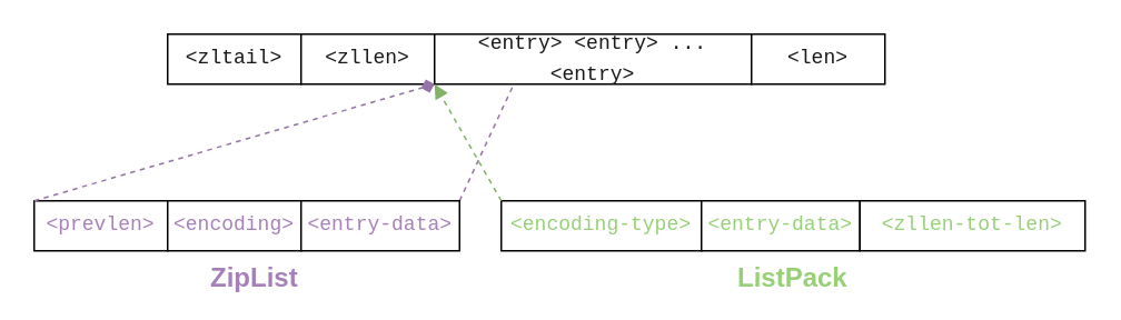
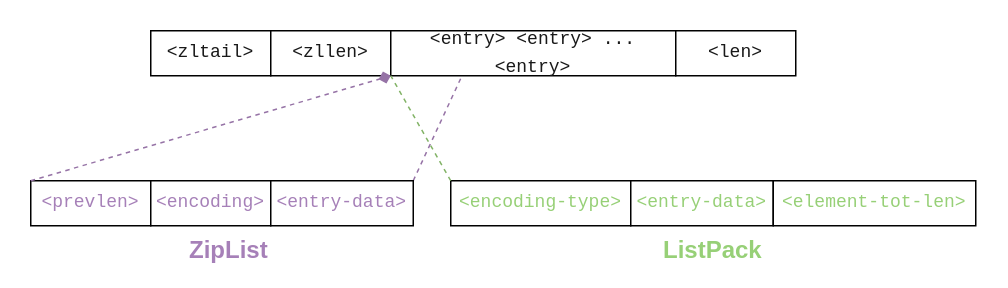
  <mxCell id="0" />
  <mxCell id="1" parent="0" />
  <mxCell id="2" value="" style="group" vertex="1" connectable="0" parent="1"><mxGeometry x="20" y="20" width="510" height="30" as="geometry" /></mxCell>
  <mxCell id="3" value="&lt;div style=&quot;font-family: Consolas, &amp;quot;Courier New&amp;quot;, monospace; line-height: 19px;&quot;&gt;&amp;lt;zltail&amp;gt;&lt;br&gt;&lt;/div&gt;" style="rounded=0;whiteSpace=wrap;html=1;fontColor=#191919;" vertex="1" parent="2"><mxGeometry x="80" width="80" height="30" as="geometry" /></mxCell>
  <mxCell id="4" value="&lt;div style=&quot;font-family: Consolas, &amp;quot;Courier New&amp;quot;, monospace; line-height: 19px;&quot;&gt;&amp;lt;zllen&amp;gt;&lt;br&gt;&lt;/div&gt;" style="rounded=0;whiteSpace=wrap;html=1;fontColor=#191919;" vertex="1" parent="2"><mxGeometry x="160" width="80" height="30" as="geometry" /></mxCell>
  <mxCell id="5" value="&lt;div style=&quot;font-family: Consolas, &amp;quot;Courier New&amp;quot;, monospace; line-height: 19px;&quot;&gt;&amp;lt;entry&amp;gt; &amp;lt;entry&amp;gt; ... &amp;lt;entry&amp;gt;&lt;br&gt;&lt;/div&gt;" style="rounded=0;whiteSpace=wrap;html=1;fontColor=#191919;" vertex="1" parent="2"><mxGeometry x="240" width="190" height="30" as="geometry" /></mxCell>
  <mxCell id="6" value="&lt;div style=&quot;font-family: Consolas, &amp;quot;Courier New&amp;quot;, monospace; line-height: 19px;&quot;&gt;&amp;lt;len&amp;gt;&lt;br&gt;&lt;/div&gt;" style="rounded=0;whiteSpace=wrap;html=1;fontColor=#191919;" vertex="1" parent="2"><mxGeometry x="430" width="80" height="30" as="geometry" /></mxCell>
  <mxCell id="7" value="" style="endArrow=none;html=1;rounded=0;entryX=0.25;entryY=1;entryDx=0;entryDy=0;exitX=1;exitY=0;exitDx=0;exitDy=0;dashed=1;fillColor=#e1d5e7;strokeColor=#9673a6;" edge="1" parent="1" source="12" target="5"><mxGeometry width="50" height="50" relative="1" as="geometry"><mxPoint x="350" y="110" as="sourcePoint" /><mxPoint x="270" y="60" as="targetPoint" /></mxGeometry></mxCell>
  <mxCell id="8" value="" style="group" vertex="1" connectable="0" parent="1"><mxGeometry x="20" y="120" width="255" height="50" as="geometry" /></mxCell>
  <mxCell id="9" value="" style="group" vertex="1" connectable="0" parent="8"><mxGeometry width="255" height="30" as="geometry" /></mxCell>
  <mxCell id="10" value="&lt;div style=&quot;font-family: Consolas, &amp;quot;Courier New&amp;quot;, monospace; line-height: 19px;&quot;&gt;&lt;font color=&quot;#a680b8&quot; style=&quot;background-color: rgb(255, 255, 255); font-size: 12px;&quot;&gt;&amp;lt;prevlen&amp;gt;&lt;/font&gt;&lt;/div&gt;" style="rounded=0;whiteSpace=wrap;html=1;fontColor=#191919;" vertex="1" parent="9"><mxGeometry width="80" height="30" as="geometry" /></mxCell>
  <mxCell id="11" value="&lt;div style=&quot;font-family: Consolas, &amp;quot;Courier New&amp;quot;, monospace; line-height: 19px;&quot;&gt;&lt;font color=&quot;#a680b8&quot; style=&quot;background-color: rgb(255, 255, 255); font-size: 12px;&quot;&gt;&amp;lt;encoding&amp;gt;&lt;/font&gt;&lt;/div&gt;" style="rounded=0;whiteSpace=wrap;html=1;fontColor=#191919;" vertex="1" parent="9"><mxGeometry x="80" width="80" height="30" as="geometry" /></mxCell>
  <mxCell id="12" value="&lt;div style=&quot;font-family: Consolas, &amp;quot;Courier New&amp;quot;, monospace; line-height: 19px;&quot;&gt;&lt;font color=&quot;#a680b8&quot; style=&quot;background-color: rgb(255, 255, 255); font-size: 12px;&quot;&gt;&amp;lt;entry-data&amp;gt;&lt;/font&gt;&lt;/div&gt;" style="rounded=0;whiteSpace=wrap;html=1;fontColor=#191919;" vertex="1" parent="9"><mxGeometry x="160" width="95" height="30" as="geometry" /></mxCell>
  <mxCell id="13" value="&lt;font color=&quot;#a680b8&quot; style=&quot;font-size: 16px;&quot;&gt;&lt;b style=&quot;&quot;&gt;ZipList&lt;/b&gt;&lt;/font&gt;" style="text;whiteSpace=wrap;html=1;" vertex="1" parent="8"><mxGeometry x="103.75" y="30" width="47.5" height="20" as="geometry" /></mxCell>
  <mxCell id="14" value="" style="endArrow=diamond;html=1;rounded=0;exitX=0;exitY=0;exitDx=0;exitDy=0;entryX=0;entryY=1;entryDx=0;entryDy=0;dashed=1;fillColor=#e1d5e7;strokeColor=#9673a6;" edge="1" parent="8" source="10" target="5"><mxGeometry width="50" height="50" relative="1" as="geometry"><mxPoint x="260" y="90" as="sourcePoint" /><mxPoint x="310" y="40" as="targetPoint" /></mxGeometry></mxCell>
  <mxCell id="15" value="" style="group" vertex="1" connectable="0" parent="1"><mxGeometry x="300" y="120" width="350" height="50" as="geometry" /></mxCell>
  <mxCell id="16" value="" style="group" vertex="1" connectable="0" parent="15"><mxGeometry width="350" height="30" as="geometry" /></mxCell>
  <mxCell id="17" value="&lt;div style=&quot;font-family: Consolas, &amp;quot;Courier New&amp;quot;, monospace; line-height: 19px;&quot;&gt;&lt;font color=&quot;#97d077&quot; style=&quot;background-color: rgb(255, 255, 255); font-size: 12px;&quot;&gt;&amp;lt;encoding-type&amp;gt;&lt;/font&gt;&lt;/div&gt;" style="rounded=0;whiteSpace=wrap;html=1;fontColor=#191919;" vertex="1" parent="16"><mxGeometry width="120" height="30" as="geometry" /></mxCell>
  <mxCell id="18" value="&lt;div style=&quot;font-family: Consolas, &amp;quot;Courier New&amp;quot;, monospace; line-height: 19px;&quot;&gt;&lt;font color=&quot;#97d077&quot; style=&quot;background-color: rgb(255, 255, 255); font-size: 12px;&quot;&gt;&amp;lt;entry-data&amp;gt;&lt;/font&gt;&lt;/div&gt;" style="rounded=0;whiteSpace=wrap;html=1;fontColor=#191919;" vertex="1" parent="16"><mxGeometry x="120" width="95" height="30" as="geometry" /></mxCell>
- <mxCell id="19" value="&lt;div style=&quot;font-family: Consolas, &amp;quot;Courier New&amp;quot;, monospace; line-height: 19px;&quot;&gt;&lt;font color=&quot;#97d077&quot; style=&quot;background-color: rgb(255, 255, 255); font-size: 12px;&quot;&gt;&amp;lt;zllen-tot-len&amp;gt;&lt;/font&gt;&lt;/div&gt;" style="rounded=0;whiteSpace=wrap;html=1;fontColor=#191919;" vertex="1" parent="16"><mxGeometry x="215" width="135" height="30" as="geometry" /></mxCell>
+ <mxCell id="19" value="&lt;div style=&quot;font-family: Consolas, &amp;quot;Courier New&amp;quot;, monospace; line-height: 19px;&quot;&gt;&lt;font color=&quot;#97d077&quot; style=&quot;background-color: rgb(255, 255, 255); font-size: 12px;&quot;&gt;&amp;lt;element-tot-len&amp;gt;&lt;/font&gt;&lt;/div&gt;" style="rounded=0;whiteSpace=wrap;html=1;fontColor=#191919;" vertex="1" parent="16"><mxGeometry x="215" width="135" height="30" as="geometry" /></mxCell>
  <mxCell id="20" value="&lt;font color=&quot;#97d077&quot; style=&quot;font-size: 16px;&quot;&gt;&lt;b&gt;ListPack&lt;/b&gt;&lt;/font&gt;" style="text;whiteSpace=wrap;html=1;" vertex="1" parent="15"><mxGeometry x="140" y="30" width="47.5" height="20" as="geometry" /></mxCell>
- <mxCell id="21" value="" style="endArrow=block;html=1;rounded=0;entryX=0;entryY=1;entryDx=0;entryDy=0;exitX=0;exitY=0;exitDx=0;exitDy=0;dashed=1;fillColor=#d5e8d4;strokeColor=#82b366;" edge="1" parent="1" source="17" target="5"><mxGeometry width="50" height="50" relative="1" as="geometry"><mxPoint x="600" y="150" as="sourcePoint" /><mxPoint x="350" y="80" as="targetPoint" /></mxGeometry></mxCell>
+ <mxCell id="21" value="" style="endArrow=none;html=1;rounded=0;entryX=0;entryY=1;entryDx=0;entryDy=0;exitX=0;exitY=0;exitDx=0;exitDy=0;dashed=1;fillColor=#d5e8d4;strokeColor=#82b366;" edge="1" parent="1" source="17" target="5"><mxGeometry width="50" height="50" relative="1" as="geometry"><mxPoint x="600" y="150" as="sourcePoint" /><mxPoint x="350" y="80" as="targetPoint" /></mxGeometry></mxCell>
